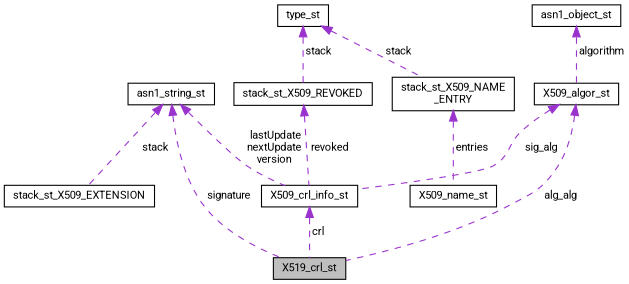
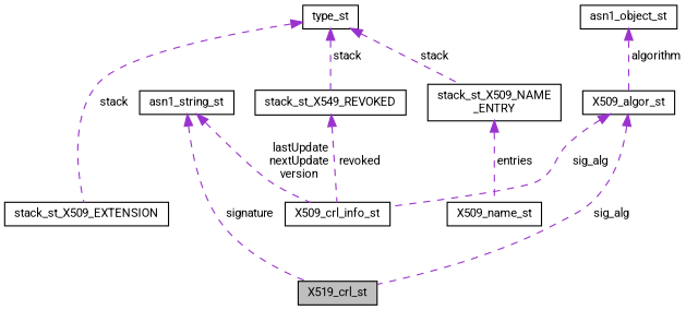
  digraph {
    fontname=Roboto
    node [color=black fillcolor=white fontname=Roboto fontsize=10 shape=record style=filled]
    edge [color=darkorchid3 dir=back fontname=Roboto fontsize=10 labelfontname=Helvetica labelfontsize=10 style=dashed]
    n1 [fillcolor=grey75 fontcolor=black height=0.2 label=X519_crl_st width=0.4]
    n2 [height=0.2 label=asn1_string_st width=0.4]
    n3 [height=0.2 label=X509_crl_info_st width=0.4]
    n4 [height=0.2 label=stack_st_X509_EXTENSION width=0.4]
    n5 [height=0.2 label=type_st width=0.4]
    n6 [height=0.2 label="stack_st_X509_NAME\l_ENTRY" width=0.4]
-   n7 [height=0.2 label=stack_st_X509_REVOKED width=0.4]
+   n7 [height=0.2 label=stack_st_X549_REVOKED width=0.4]
    n8 [height=0.2 label=X509_name_st width=0.4]
    n9 [height=0.2 label=X509_algor_st width=0.4]
    n10 [height=0.2 label=asn1_object_st width=0.4]
    n2 -> n1 [label=" signature"]
    n2 -> n3 [label=" lastUpdate\nnextUpdate\nversion"]
-   n3 -> n1 [label=" crl"]
-   n2 -> n4 [label=" stack"]
+   n5 -> n4 [label=" stack"]
    n5 -> n6 [label=" stack"]
    n5 -> n7 [label=" stack"]
    n6 -> n8 [label=" entries"]
    n7 -> n3 [label=" revoked"]
-   n9 -> n1 [label=" alg_alg"]
+   n9 -> n1 [label=" sig_alg"]
    n9 -> n3 [label=" sig_alg"]
    n10 -> n9 [label=" algorithm"]
  }
